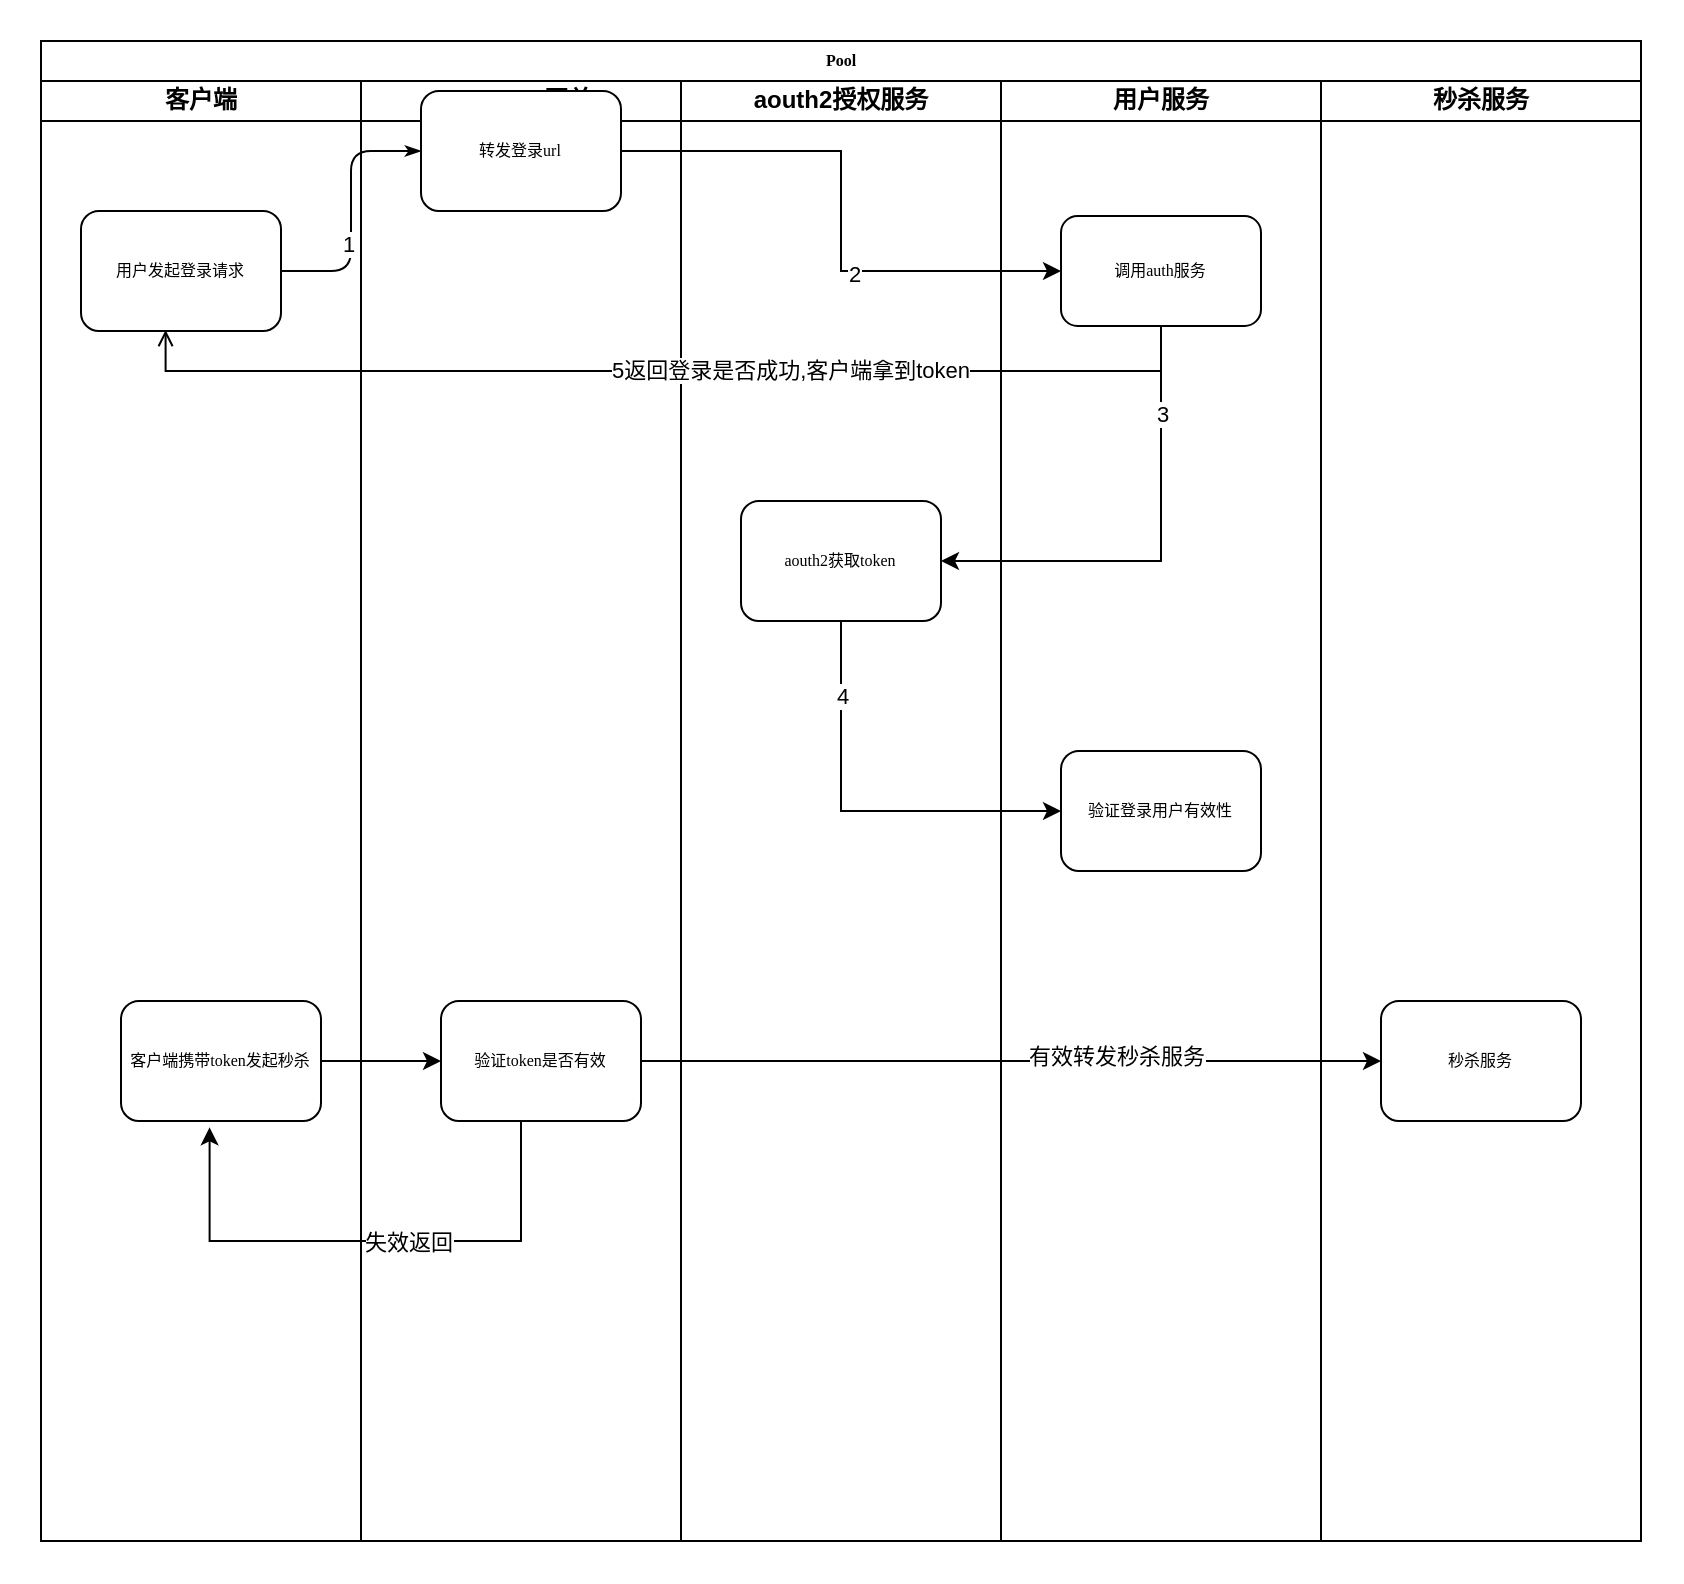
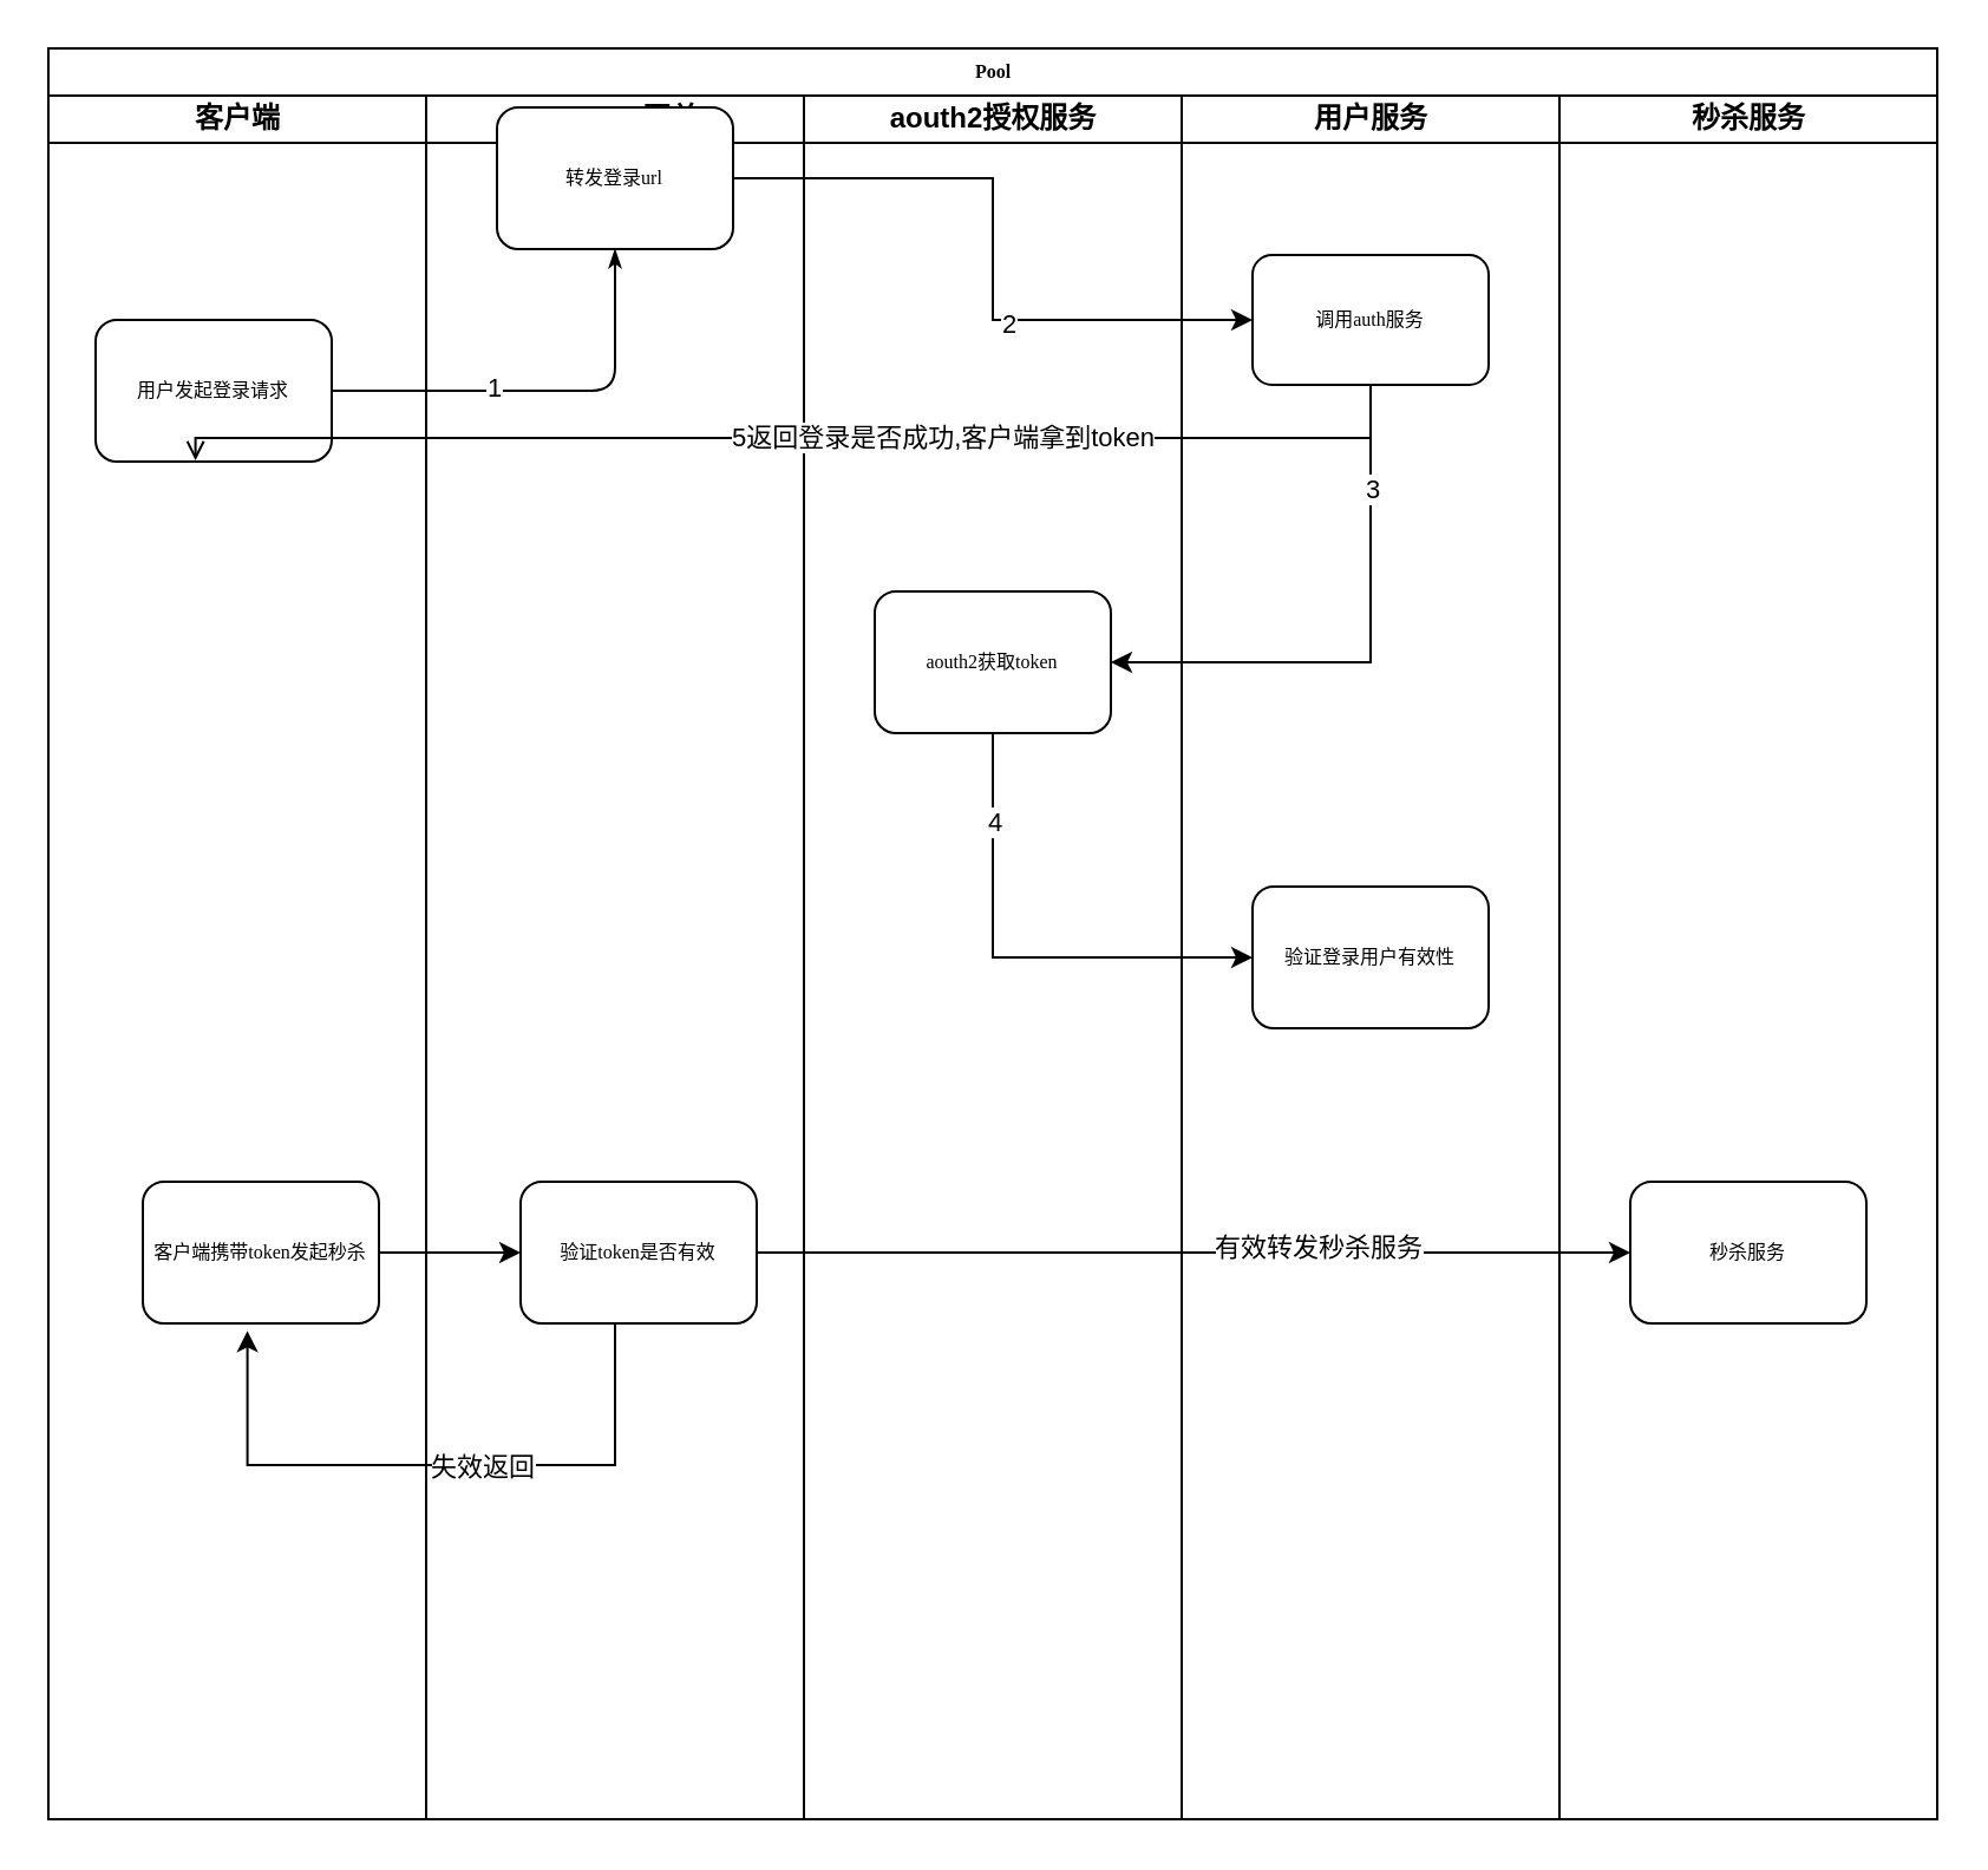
  <mxCell id="0" />
  <mxCell id="1" parent="0" />
  <mxCell id="2" value="Pool" style="swimlane;html=1;childLayout=stackLayout;startSize=20;rounded=0;shadow=0;labelBackgroundColor=none;strokeWidth=1;fontFamily=Verdana;fontSize=8;align=center;" parent="1" vertex="1"><mxGeometry x="20" y="20" width="800" height="750" as="geometry" /></mxCell>
  <mxCell id="3" style="edgeStyle=orthogonalEdgeStyle;rounded=1;html=1;labelBackgroundColor=none;startArrow=none;startFill=0;startSize=5;endArrow=classicThin;endFill=1;endSize=5;jettySize=auto;orthogonalLoop=1;strokeWidth=1;fontFamily=Verdana;fontSize=8" parent="2" source="6" target="9" edge="1"><mxGeometry relative="1" as="geometry" /></mxCell>
  <mxCell id="4" value="1" style="edgeLabel;html=1;align=center;verticalAlign=middle;resizable=0;points=[];" vertex="1" connectable="0" parent="3"><mxGeometry x="-0.248" y="2" relative="1" as="geometry"><mxPoint as="offset" /></mxGeometry></mxCell>
  <mxCell id="5" value="客户端" style="swimlane;html=1;startSize=20;" parent="2" vertex="1"><mxGeometry y="20" width="160" height="730" as="geometry" /></mxCell>
- <mxCell id="6" value="用户发起登录请求" style="rounded=1;whiteSpace=wrap;html=1;shadow=0;labelBackgroundColor=none;strokeWidth=1;fontFamily=Verdana;fontSize=8;align=center;" parent="5" vertex="1"><mxGeometry x="20" y="65" width="100" height="60" as="geometry" /></mxCell>
+ <mxCell id="6" value="用户发起登录请求" style="rounded=1;whiteSpace=wrap;html=1;shadow=0;labelBackgroundColor=none;strokeWidth=1;fontFamily=Verdana;fontSize=8;align=center;" parent="5" vertex="1"><mxGeometry x="20" y="95" width="100" height="60" as="geometry" /></mxCell>
  <mxCell id="7" value="客户端携带token发起秒杀" style="rounded=1;whiteSpace=wrap;html=1;shadow=0;labelBackgroundColor=none;strokeWidth=1;fontFamily=Verdana;fontSize=8;align=center;" parent="5" vertex="1"><mxGeometry x="40" y="460" width="100" height="60" as="geometry" /></mxCell>
  <mxCell id="8" value="gateway网关" style="swimlane;html=1;startSize=20;" parent="2" vertex="1"><mxGeometry x="160" y="20" width="160" height="730" as="geometry" /></mxCell>
  <mxCell id="9" value="转发登录url" style="rounded=1;whiteSpace=wrap;html=1;shadow=0;labelBackgroundColor=none;strokeWidth=1;fontFamily=Verdana;fontSize=8;align=center;" parent="8" vertex="1"><mxGeometry x="30" y="5" width="100" height="60" as="geometry" /></mxCell>
  <mxCell id="10" value="验证token是否有效" style="rounded=1;whiteSpace=wrap;html=1;shadow=0;labelBackgroundColor=none;strokeWidth=1;fontFamily=Verdana;fontSize=8;align=center;" vertex="1" parent="8"><mxGeometry x="40" y="460" width="100" height="60" as="geometry" /></mxCell>
  <mxCell id="11" value="aouth2授权服务" style="swimlane;html=1;startSize=20;" parent="2" vertex="1"><mxGeometry x="320" y="20" width="160" height="730" as="geometry" /></mxCell>
  <mxCell id="12" value="aouth2获取token" style="rounded=1;whiteSpace=wrap;html=1;shadow=0;labelBackgroundColor=none;strokeWidth=1;fontFamily=Verdana;fontSize=8;align=center;" parent="11" vertex="1"><mxGeometry x="30" y="210" width="100" height="60" as="geometry" /></mxCell>
  <mxCell id="13" value="用户服务" style="swimlane;html=1;startSize=20;" parent="2" vertex="1"><mxGeometry x="480" y="20" width="160" height="730" as="geometry" /></mxCell>
  <mxCell id="14" value="调用auth服务" style="rounded=1;whiteSpace=wrap;html=1;shadow=0;labelBackgroundColor=none;strokeWidth=1;fontFamily=Verdana;fontSize=8;align=center;" parent="13" vertex="1"><mxGeometry x="30" y="67.5" width="100" height="55" as="geometry" /></mxCell>
  <mxCell id="15" value="验证登录用户有效性" style="rounded=1;whiteSpace=wrap;html=1;shadow=0;labelBackgroundColor=none;strokeWidth=1;fontFamily=Verdana;fontSize=8;align=center;" parent="13" vertex="1"><mxGeometry x="30" y="335" width="100" height="60" as="geometry" /></mxCell>
  <mxCell id="16" value="秒杀服务" style="swimlane;html=1;startSize=20;" parent="2" vertex="1"><mxGeometry x="640" y="20" width="160" height="730" as="geometry" /></mxCell>
  <mxCell id="17" value="秒杀服务" style="rounded=1;whiteSpace=wrap;html=1;shadow=0;labelBackgroundColor=none;strokeWidth=1;fontFamily=Verdana;fontSize=8;align=center;" parent="16" vertex="1"><mxGeometry x="30" y="460" width="100" height="60" as="geometry" /></mxCell>
  <mxCell id="18" style="edgeStyle=orthogonalEdgeStyle;rounded=0;orthogonalLoop=1;jettySize=auto;html=1;entryX=0;entryY=0.5;entryDx=0;entryDy=0;" edge="1" parent="2" source="9" target="14"><mxGeometry relative="1" as="geometry" /></mxCell>
  <mxCell id="19" value="2" style="edgeLabel;html=1;align=center;verticalAlign=middle;resizable=0;points=[];" vertex="1" connectable="0" parent="18"><mxGeometry x="0.255" y="-1" relative="1" as="geometry"><mxPoint as="offset" /></mxGeometry></mxCell>
  <mxCell id="20" style="edgeStyle=orthogonalEdgeStyle;rounded=0;orthogonalLoop=1;jettySize=auto;html=1;" edge="1" parent="2" source="14"><mxGeometry relative="1" as="geometry"><mxPoint x="450" y="260" as="targetPoint" /><Array as="points"><mxPoint x="560" y="260" /><mxPoint x="450" y="260" /></Array></mxGeometry></mxCell>
  <mxCell id="21" value="3" style="edgeLabel;html=1;align=center;verticalAlign=middle;resizable=0;points=[];" vertex="1" connectable="0" parent="20"><mxGeometry x="-0.609" relative="1" as="geometry"><mxPoint as="offset" /></mxGeometry></mxCell>
  <mxCell id="22" style="edgeStyle=orthogonalEdgeStyle;rounded=0;orthogonalLoop=1;jettySize=auto;html=1;" edge="1" parent="2" source="12" target="15"><mxGeometry relative="1" as="geometry"><Array as="points"><mxPoint x="400" y="385" /></Array></mxGeometry></mxCell>
  <mxCell id="23" value="4" style="edgeLabel;html=1;align=center;verticalAlign=middle;resizable=0;points=[];" vertex="1" connectable="0" parent="22"><mxGeometry x="-0.639" relative="1" as="geometry"><mxPoint as="offset" /></mxGeometry></mxCell>
  <mxCell id="24" style="edgeStyle=orthogonalEdgeStyle;rounded=0;orthogonalLoop=1;jettySize=auto;html=1;entryX=0.423;entryY=0.992;entryDx=0;entryDy=0;entryPerimeter=0;endArrow=open;" edge="1" parent="2" source="14" target="6"><mxGeometry relative="1" as="geometry"><Array as="points"><mxPoint x="560" y="165" /><mxPoint x="62" y="165" /></Array></mxGeometry></mxCell>
  <mxCell id="25" value="5" style="edgeLabel;html=1;align=center;verticalAlign=middle;resizable=0;points=[];" vertex="1" connectable="0" parent="24"><mxGeometry x="-0.201" y="-1" relative="1" as="geometry"><mxPoint as="offset" /></mxGeometry></mxCell>
  <mxCell id="26" value="5返回登录是否成功,客户端拿到token" style="edgeLabel;html=1;align=center;verticalAlign=middle;resizable=0;points=[];" vertex="1" connectable="0" parent="24"><mxGeometry x="-0.231" y="-1" relative="1" as="geometry"><mxPoint as="offset" /></mxGeometry></mxCell>
  <mxCell id="27" style="edgeStyle=orthogonalEdgeStyle;rounded=0;orthogonalLoop=1;jettySize=auto;html=1;entryX=0;entryY=0.5;entryDx=0;entryDy=0;" edge="1" parent="2" source="7" target="10"><mxGeometry relative="1" as="geometry" /></mxCell>
  <mxCell id="28" style="edgeStyle=orthogonalEdgeStyle;rounded=0;orthogonalLoop=1;jettySize=auto;html=1;" edge="1" parent="2" source="10"><mxGeometry relative="1" as="geometry"><mxPoint x="670" y="510" as="targetPoint" /><Array as="points"><mxPoint x="670" y="510" /></Array></mxGeometry></mxCell>
  <mxCell id="29" value="有效转发秒杀服务" style="edgeLabel;html=1;align=center;verticalAlign=middle;resizable=0;points=[];" vertex="1" connectable="0" parent="28"><mxGeometry x="0.28" y="3" relative="1" as="geometry"><mxPoint as="offset" /></mxGeometry></mxCell>
  <mxCell id="30" style="edgeStyle=orthogonalEdgeStyle;rounded=0;orthogonalLoop=1;jettySize=auto;html=1;entryX=0.443;entryY=1.053;entryDx=0;entryDy=0;entryPerimeter=0;" edge="1" parent="2" source="10" target="7"><mxGeometry relative="1" as="geometry"><Array as="points"><mxPoint x="240" y="600" /><mxPoint x="84" y="600" /></Array></mxGeometry></mxCell>
  <mxCell id="31" value="失效返回" style="edgeLabel;html=1;align=center;verticalAlign=middle;resizable=0;points=[];" vertex="1" connectable="0" parent="30"><mxGeometry x="-0.139" relative="1" as="geometry"><mxPoint as="offset" /></mxGeometry></mxCell>
